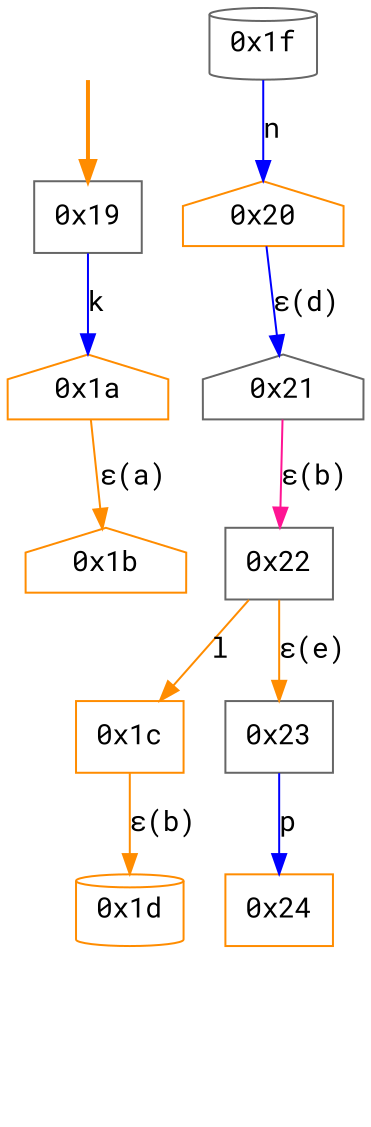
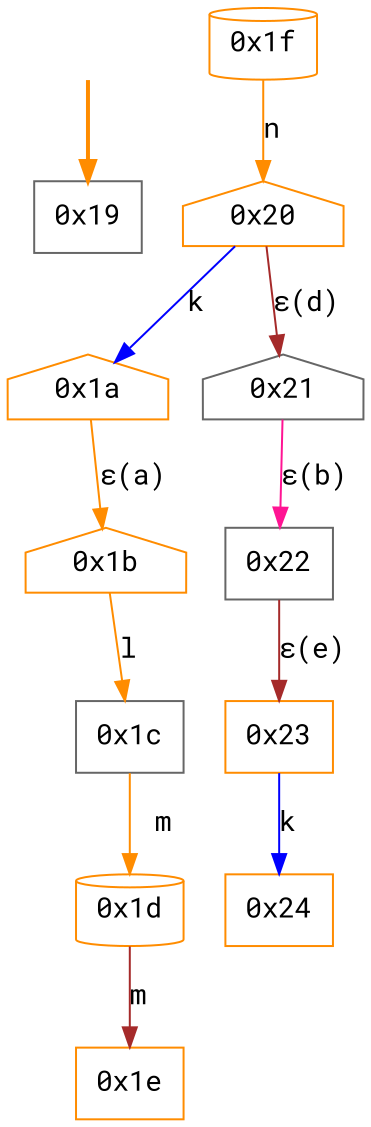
  digraph {
    fontname="Roboto Mono"
    node [fontname="Roboto Mono" color=gray40 shape=box]
    edge [color=darkorange fontname="Roboto Mono"]
    fake [style=invisible color="" shape=""]
    "0x19" [root=true]
    "0x1a" [color=darkorange shape=house]
    "0x1b" [color=darkorange shape=house]
-   "0x1c" [color=darkorange]
+   "0x1c"
    "0x1d" [color=darkorange shape=cylinder]
-   "0x1f" [shape=cylinder]
+   "0x1e" [color=darkorange]
+   "0x1f" [color=darkorange shape=cylinder]
    "0x20" [color=darkorange shape=house]
    "0x21" [shape=house]
    "0x22"
-   "0x23"
+   "0x23" [color=darkorange]
    "0x24" [color=darkorange]
    fake -> "0x19" [style=bold]
-   "0x19" -> "0x1a" [color=blue label=k]
+   "0x20" -> "0x1a" [color=blue label=k]
    "0x1a" -> "0x1b" [label="ε(a)"]
-   "0x22" -> "0x1c" [label=l]
-   "0x1c" -> "0x1d" [label="ε(b)"]
-   "0x1f" -> "0x20" [color=blue label=n]
-   "0x20" -> "0x21" [color=blue label="ε(d)"]
+   "0x1b" -> "0x1c" [label=l]
+   "0x1c" -> "0x1d" [label=m]
+   "0x1d" -> "0x1e" [color=brown label=m]
+   "0x1f" -> "0x20" [label=n]
+   "0x20" -> "0x21" [color=brown label="ε(d)"]
    "0x21" -> "0x22" [color=deeppink label="ε(b)"]
-   "0x22" -> "0x23" [label="ε(e)"]
-   "0x23" -> "0x24" [color=blue label=p]
+   "0x22" -> "0x23" [color=brown label="ε(e)"]
+   "0x23" -> "0x24" [color=blue label=k]
  }
